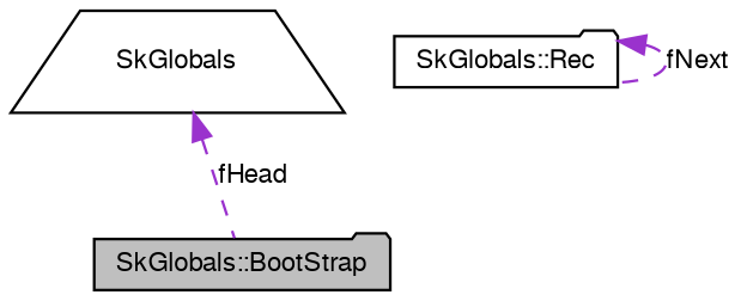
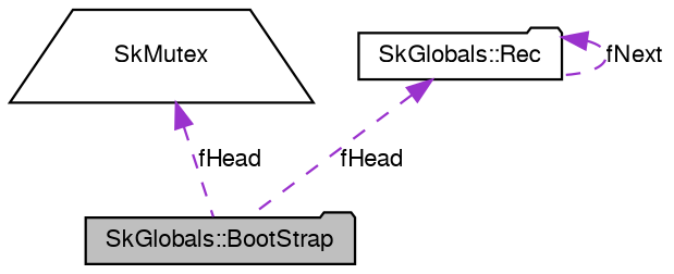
  digraph {
    node [color=black fillcolor=white fontname=FreeSans fontsize=10 shape=folder style=filled]
    edge [color=darkorchid3 dir=back fontname=FreeSans fontsize=10 labelfontname=FreeSans labelfontsize=10 style=dashed]
    n1 [fillcolor=grey75 fontcolor=black height=0.2 label="SkGlobals::BootStrap" width=0.4]
-   n2 [height=0.2 label=SkGlobals shape=trapezium width=0.4]
+   n2 [height=0.2 label=SkMutex shape=trapezium width=0.4]
    n3 [height=0.2 label="SkGlobals::Rec" width=0.4]
    n2 -> n1 [label=fHead]
+   n3 -> n1 [label=fHead]
    n3 -> n3 [label=fNext]
  }
